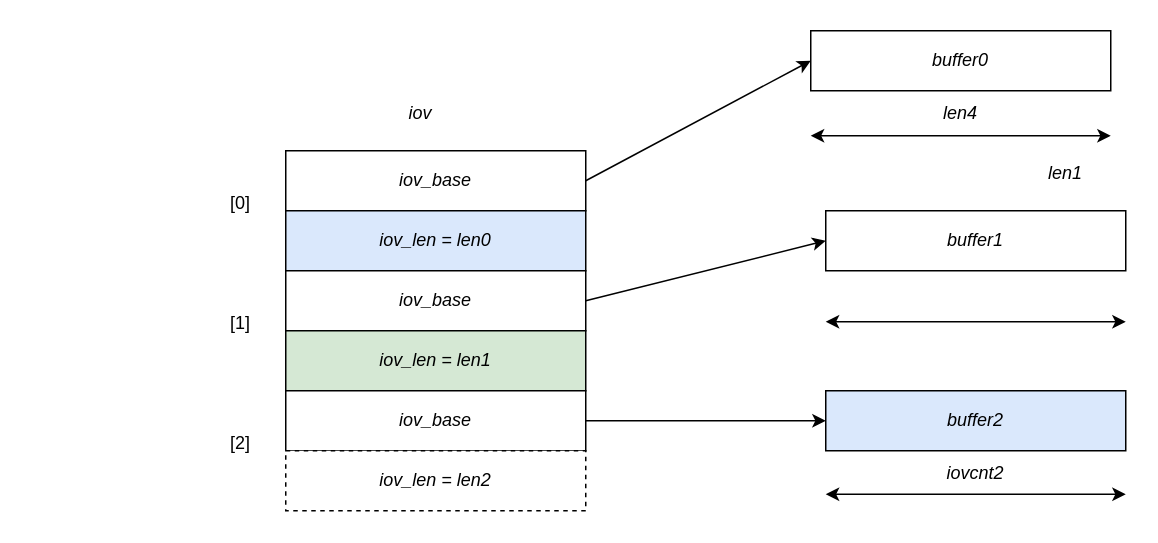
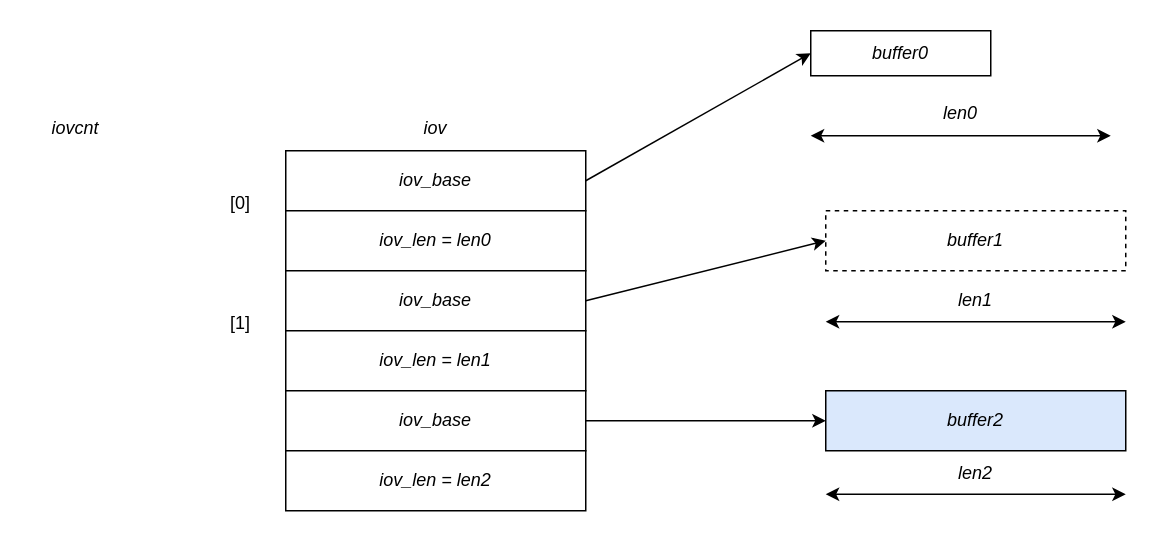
  <mxCell id="0" />
  <mxCell id="1" parent="0" />
+ <mxCell id="2" value="&lt;i&gt;iovcnt&lt;/i&gt;" style="text;html=1;align=center;verticalAlign=middle;whiteSpace=wrap;rounded=0;" vertex="1" parent="1"><mxGeometry x="20" y="70" width="60" height="30" as="geometry" /></mxCell>
  <mxCell id="3" value="&lt;i&gt;iov_base&lt;/i&gt;" style="rounded=0;whiteSpace=wrap;html=1;" vertex="1" parent="1"><mxGeometry x="190" y="100" width="200" height="40" as="geometry" /></mxCell>
- <mxCell id="4" value="&lt;i&gt;iov&lt;/i&gt;" style="text;html=1;align=center;verticalAlign=middle;whiteSpace=wrap;rounded=0;" vertex="1" parent="1"><mxGeometry x="250" y="60" width="60" height="30" as="geometry" /></mxCell>
- <mxCell id="5" value="&lt;i&gt;iov_len = len0&lt;/i&gt;" style="rounded=0;whiteSpace=wrap;html=1;fillColor=#dae8fc;" vertex="1" parent="1"><mxGeometry x="190" y="140" width="200" height="40" as="geometry" /></mxCell>
+ <mxCell id="4" value="&lt;i&gt;iov&lt;/i&gt;" style="text;html=1;align=center;verticalAlign=middle;whiteSpace=wrap;rounded=0;" vertex="1" parent="1"><mxGeometry x="260" y="70" width="60" height="30" as="geometry" /></mxCell>
+ <mxCell id="5" value="&lt;i&gt;iov_len = len0&lt;/i&gt;" style="rounded=0;whiteSpace=wrap;html=1;" vertex="1" parent="1"><mxGeometry x="190" y="140" width="200" height="40" as="geometry" /></mxCell>
  <mxCell id="6" value="[0]" style="text;html=1;align=center;verticalAlign=middle;whiteSpace=wrap;rounded=0;" vertex="1" parent="1"><mxGeometry x="130" y="120" width="60" height="30" as="geometry" /></mxCell>
  <mxCell id="7" value="&lt;i&gt;iov_base&lt;/i&gt;" style="rounded=0;whiteSpace=wrap;html=1;" vertex="1" parent="1"><mxGeometry x="190" y="180" width="200" height="40" as="geometry" /></mxCell>
- <mxCell id="8" value="&lt;i&gt;iov_len = len1&lt;/i&gt;" style="rounded=0;whiteSpace=wrap;html=1;fillColor=#d5e8d4;" vertex="1" parent="1"><mxGeometry x="190" y="220" width="200" height="40" as="geometry" /></mxCell>
+ <mxCell id="8" value="&lt;i&gt;iov_len = len1&lt;/i&gt;" style="rounded=0;whiteSpace=wrap;html=1;" vertex="1" parent="1"><mxGeometry x="190" y="220" width="200" height="40" as="geometry" /></mxCell>
  <mxCell id="9" value="[1]" style="text;html=1;align=center;verticalAlign=middle;whiteSpace=wrap;rounded=0;" vertex="1" parent="1"><mxGeometry x="130" y="200" width="60" height="30" as="geometry" /></mxCell>
  <mxCell id="10" style="edgeStyle=orthogonalEdgeStyle;rounded=0;orthogonalLoop=1;jettySize=auto;html=1;exitX=1;exitY=0.5;exitDx=0;exitDy=0;entryX=0;entryY=0.5;entryDx=0;entryDy=0;" edge="1" parent="1" source="11" target="16"><mxGeometry relative="1" as="geometry" /></mxCell>
  <mxCell id="11" value="&lt;i&gt;iov_base&lt;/i&gt;" style="rounded=0;whiteSpace=wrap;html=1;" vertex="1" parent="1"><mxGeometry x="190" y="260" width="200" height="40" as="geometry" /></mxCell>
- <mxCell id="12" value="&lt;i&gt;iov_len = len2&lt;/i&gt;" style="rounded=0;whiteSpace=wrap;html=1;dashed=1;" vertex="1" parent="1"><mxGeometry x="190" y="300" width="200" height="40" as="geometry" /></mxCell>
- <mxCell id="13" value="[2]" style="text;html=1;align=center;verticalAlign=middle;whiteSpace=wrap;rounded=0;" vertex="1" parent="1"><mxGeometry x="130" y="280" width="60" height="30" as="geometry" /></mxCell>
- <mxCell id="14" value="&lt;i&gt;buffer0&lt;/i&gt;" style="rounded=0;whiteSpace=wrap;html=1;" vertex="1" parent="1"><mxGeometry x="540" y="20" width="200" height="40" as="geometry" /></mxCell>
- <mxCell id="15" value="&lt;i&gt;buffer1&lt;/i&gt;" style="rounded=0;whiteSpace=wrap;html=1;" vertex="1" parent="1"><mxGeometry x="550" y="140" width="200" height="40" as="geometry" /></mxCell>
+ <mxCell id="12" value="&lt;i&gt;iov_len = len2&lt;/i&gt;" style="rounded=0;whiteSpace=wrap;html=1;" vertex="1" parent="1"><mxGeometry x="190" y="300" width="200" height="40" as="geometry" /></mxCell>
+ <mxCell id="14" value="&lt;i&gt;buffer0&lt;/i&gt;" style="rounded=0;whiteSpace=wrap;html=1;" vertex="1" parent="1"><mxGeometry x="540" y="20" width="120" height="30" as="geometry" /></mxCell>
+ <mxCell id="15" value="&lt;i&gt;buffer1&lt;/i&gt;" style="rounded=0;whiteSpace=wrap;html=1;dashed=1;" vertex="1" parent="1"><mxGeometry x="550" y="140" width="200" height="40" as="geometry" /></mxCell>
  <mxCell id="16" value="&lt;i&gt;buffer2&lt;/i&gt;" style="rounded=0;whiteSpace=wrap;html=1;fillColor=#dae8fc;" vertex="1" parent="1"><mxGeometry x="550" y="260" width="200" height="40" as="geometry" /></mxCell>
  <mxCell id="17" value="" style="endArrow=classic;startArrow=classic;html=1;rounded=0;" edge="1" parent="1"><mxGeometry width="50" height="50" relative="1" as="geometry"><mxPoint x="540" y="90" as="sourcePoint" /><mxPoint x="740" y="90" as="targetPoint" /></mxGeometry></mxCell>
- <mxCell id="18" value="&lt;i&gt;len4&lt;/i&gt;" style="text;html=1;align=center;verticalAlign=middle;whiteSpace=wrap;rounded=0;" vertex="1" parent="1"><mxGeometry x="610" y="60" width="60" height="30" as="geometry" /></mxCell>
- <mxCell id="19" value="&lt;i&gt;len1&lt;/i&gt;" style="text;html=1;align=center;verticalAlign=middle;whiteSpace=wrap;rounded=0;" vertex="1" parent="1"><mxGeometry x="680" y="100" width="60" height="30" as="geometry" /></mxCell>
+ <mxCell id="18" value="&lt;i&gt;len0&lt;/i&gt;" style="text;html=1;align=center;verticalAlign=middle;whiteSpace=wrap;rounded=0;" vertex="1" parent="1"><mxGeometry x="610" y="60" width="60" height="30" as="geometry" /></mxCell>
+ <mxCell id="19" value="&lt;i&gt;len1&lt;/i&gt;" style="text;html=1;align=center;verticalAlign=middle;whiteSpace=wrap;rounded=0;" vertex="1" parent="1"><mxGeometry x="620" y="185" width="60" height="30" as="geometry" /></mxCell>
  <mxCell id="20" value="" style="endArrow=classic;startArrow=classic;html=1;rounded=0;" edge="1" parent="1"><mxGeometry width="50" height="50" relative="1" as="geometry"><mxPoint x="550" y="214" as="sourcePoint" /><mxPoint x="750" y="214" as="targetPoint" /></mxGeometry></mxCell>
- <mxCell id="21" value="&lt;i&gt;iovcnt2&lt;/i&gt;" style="text;html=1;align=center;verticalAlign=middle;whiteSpace=wrap;rounded=0;" vertex="1" parent="1"><mxGeometry x="620" y="300" width="60" height="30" as="geometry" /></mxCell>
+ <mxCell id="21" value="&lt;i&gt;len2&lt;/i&gt;" style="text;html=1;align=center;verticalAlign=middle;whiteSpace=wrap;rounded=0;" vertex="1" parent="1"><mxGeometry x="620" y="300" width="60" height="30" as="geometry" /></mxCell>
  <mxCell id="22" value="" style="endArrow=classic;startArrow=classic;html=1;rounded=0;" edge="1" parent="1"><mxGeometry width="50" height="50" relative="1" as="geometry"><mxPoint x="550" y="329" as="sourcePoint" /><mxPoint x="750" y="329" as="targetPoint" /></mxGeometry></mxCell>
  <mxCell id="23" value="" style="endArrow=classic;html=1;rounded=0;entryX=0;entryY=0.5;entryDx=0;entryDy=0;exitX=1;exitY=0.5;exitDx=0;exitDy=0;" edge="1" parent="1" source="3" target="14"><mxGeometry width="50" height="50" relative="1" as="geometry"><mxPoint x="390" y="300" as="sourcePoint" /><mxPoint x="440" y="250" as="targetPoint" /></mxGeometry></mxCell>
  <mxCell id="24" value="" style="endArrow=classic;html=1;rounded=0;entryX=0;entryY=0.5;entryDx=0;entryDy=0;exitX=1;exitY=0.5;exitDx=0;exitDy=0;" edge="1" parent="1" source="7" target="15"><mxGeometry width="50" height="50" relative="1" as="geometry"><mxPoint x="390" y="300" as="sourcePoint" /><mxPoint x="440" y="250" as="targetPoint" /></mxGeometry></mxCell>
